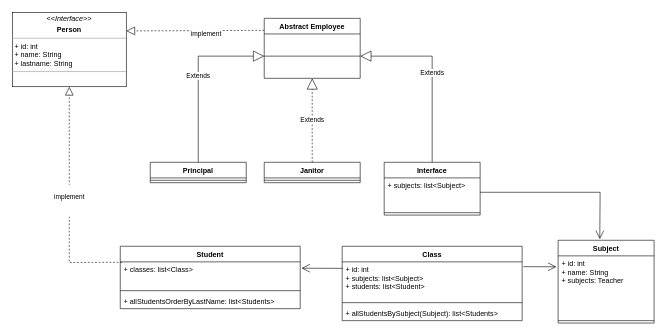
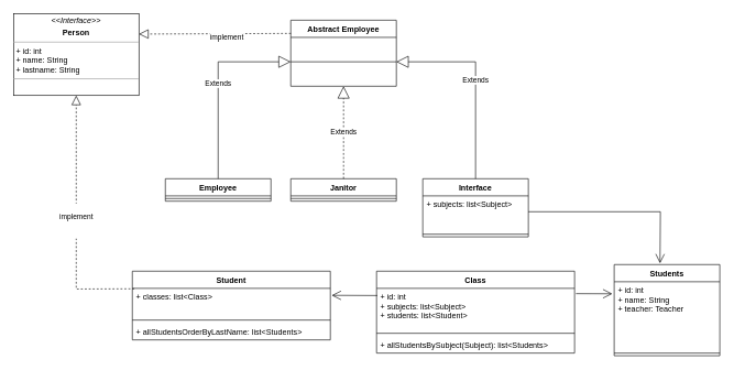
  <mxCell id="0" />
  <mxCell id="1" parent="0" />
  <mxCell id="2" value="Abstract Employee" style="swimlane;fontStyle=1;align=center;verticalAlign=top;childLayout=stackLayout;horizontal=1;startSize=26;horizontalStack=0;resizeParent=1;resizeParentMax=0;resizeLast=0;collapsible=1;marginBottom=0;" vertex="1" parent="1"><mxGeometry x="440" y="30" width="160" height="100" as="geometry" /></mxCell>
  <mxCell id="3" value="" style="line;strokeWidth=1;fillColor=none;align=left;verticalAlign=middle;spacingTop=-1;spacingLeft=3;spacingRight=3;rotatable=0;labelPosition=right;points=[];portConstraint=eastwest;" vertex="1" parent="2"><mxGeometry y="26" width="160" height="74" as="geometry" /></mxCell>
- <mxCell id="4" value="Principal" style="swimlane;fontStyle=1;align=center;verticalAlign=top;childLayout=stackLayout;horizontal=1;startSize=26;horizontalStack=0;resizeParent=1;resizeParentMax=0;resizeLast=0;collapsible=1;marginBottom=0;" vertex="1" parent="1"><mxGeometry x="250" y="270" width="160" height="34" as="geometry" /></mxCell>
+ <mxCell id="4" value="Employee" style="swimlane;fontStyle=1;align=center;verticalAlign=top;childLayout=stackLayout;horizontal=1;startSize=26;horizontalStack=0;resizeParent=1;resizeParentMax=0;resizeLast=0;collapsible=1;marginBottom=0;" vertex="1" parent="1"><mxGeometry x="250" y="270" width="160" height="34" as="geometry" /></mxCell>
  <mxCell id="5" value="" style="line;strokeWidth=1;fillColor=none;align=left;verticalAlign=middle;spacingTop=-1;spacingLeft=3;spacingRight=3;rotatable=0;labelPosition=right;points=[];portConstraint=eastwest;" vertex="1" parent="4"><mxGeometry y="26" width="160" height="8" as="geometry" /></mxCell>
  <mxCell id="6" value="Janitor" style="swimlane;fontStyle=1;align=center;verticalAlign=top;childLayout=stackLayout;horizontal=1;startSize=26;horizontalStack=0;resizeParent=1;resizeParentMax=0;resizeLast=0;collapsible=1;marginBottom=0;" vertex="1" parent="1"><mxGeometry x="440" y="270" width="160" height="34" as="geometry" /></mxCell>
  <mxCell id="7" value="" style="line;strokeWidth=1;fillColor=none;align=left;verticalAlign=middle;spacingTop=-1;spacingLeft=3;spacingRight=3;rotatable=0;labelPosition=right;points=[];portConstraint=eastwest;" vertex="1" parent="6"><mxGeometry y="26" width="160" height="8" as="geometry" /></mxCell>
  <mxCell id="8" value="Interface" style="swimlane;fontStyle=1;align=center;verticalAlign=top;childLayout=stackLayout;horizontal=1;startSize=26;horizontalStack=0;resizeParent=1;resizeParentMax=0;resizeLast=0;collapsible=1;marginBottom=0;" vertex="1" parent="1"><mxGeometry x="640" y="270" width="160" height="88" as="geometry" /></mxCell>
  <mxCell id="9" value="+ subjects: list&lt;Subject&gt;" style="text;strokeColor=none;fillColor=none;align=left;verticalAlign=top;spacingLeft=4;spacingRight=4;overflow=hidden;rotatable=0;points=[[0,0.5],[1,0.5]];portConstraint=eastwest;" vertex="1" parent="8"><mxGeometry y="26" width="160" height="54" as="geometry" /></mxCell>
  <mxCell id="10" value="" style="line;strokeWidth=1;fillColor=none;align=left;verticalAlign=middle;spacingTop=-1;spacingLeft=3;spacingRight=3;rotatable=0;labelPosition=right;points=[];portConstraint=eastwest;" vertex="1" parent="8"><mxGeometry y="80" width="160" height="8" as="geometry" /></mxCell>
  <mxCell id="11" value="Student" style="swimlane;fontStyle=1;align=center;verticalAlign=top;childLayout=stackLayout;horizontal=1;startSize=26;horizontalStack=0;resizeParent=1;resizeParentMax=0;resizeLast=0;collapsible=1;marginBottom=0;" vertex="1" parent="1"><mxGeometry x="200" y="410" width="300" height="104" as="geometry" /></mxCell>
  <mxCell id="12" value="+ classes: list&lt;Class&gt;" style="text;strokeColor=none;fillColor=none;align=left;verticalAlign=top;spacingLeft=4;spacingRight=4;overflow=hidden;rotatable=0;points=[[0,0.5],[1,0.5]];portConstraint=eastwest;" vertex="1" parent="11"><mxGeometry y="26" width="300" height="44" as="geometry" /></mxCell>
  <mxCell id="13" value="" style="line;strokeWidth=1;fillColor=none;align=left;verticalAlign=middle;spacingTop=-1;spacingLeft=3;spacingRight=3;rotatable=0;labelPosition=right;points=[];portConstraint=eastwest;" vertex="1" parent="11"><mxGeometry y="70" width="300" height="8" as="geometry" /></mxCell>
  <mxCell id="14" value="+ allStudentsOrderByLastName: list&lt;Students&gt;" style="text;strokeColor=none;fillColor=none;align=left;verticalAlign=top;spacingLeft=4;spacingRight=4;overflow=hidden;rotatable=0;points=[[0,0.5],[1,0.5]];portConstraint=eastwest;" vertex="1" parent="11"><mxGeometry y="78" width="300" height="26" as="geometry" /></mxCell>
- <mxCell id="15" value="Subject" style="swimlane;fontStyle=1;align=center;verticalAlign=top;childLayout=stackLayout;horizontal=1;startSize=26;horizontalStack=0;resizeParent=1;resizeParentMax=0;resizeLast=0;collapsible=1;marginBottom=0;" vertex="1" parent="1"><mxGeometry x="930" y="400" width="160" height="138" as="geometry" /></mxCell>
- <mxCell id="16" value="+ id: int&#10;+ name: String&#10;+ subjects: Teacher" style="text;strokeColor=none;fillColor=none;align=left;verticalAlign=top;spacingLeft=4;spacingRight=4;overflow=hidden;rotatable=0;points=[[0,0.5],[1,0.5]];portConstraint=eastwest;" vertex="1" parent="15"><mxGeometry y="26" width="160" height="104" as="geometry" /></mxCell>
+ <mxCell id="15" value="Students" style="swimlane;fontStyle=1;align=center;verticalAlign=top;childLayout=stackLayout;horizontal=1;startSize=26;horizontalStack=0;resizeParent=1;resizeParentMax=0;resizeLast=0;collapsible=1;marginBottom=0;" vertex="1" parent="1"><mxGeometry x="930" y="400" width="160" height="138" as="geometry" /></mxCell>
+ <mxCell id="16" value="+ id: int&#10;+ name: String&#10;+ teacher: Teacher" style="text;strokeColor=none;fillColor=none;align=left;verticalAlign=top;spacingLeft=4;spacingRight=4;overflow=hidden;rotatable=0;points=[[0,0.5],[1,0.5]];portConstraint=eastwest;" vertex="1" parent="15"><mxGeometry y="26" width="160" height="104" as="geometry" /></mxCell>
  <mxCell id="17" value="" style="line;strokeWidth=1;fillColor=none;align=left;verticalAlign=middle;spacingTop=-1;spacingLeft=3;spacingRight=3;rotatable=0;labelPosition=right;points=[];portConstraint=eastwest;" vertex="1" parent="15"><mxGeometry y="130" width="160" height="8" as="geometry" /></mxCell>
  <mxCell id="18" value="Class" style="swimlane;fontStyle=1;align=center;verticalAlign=top;childLayout=stackLayout;horizontal=1;startSize=26;horizontalStack=0;resizeParent=1;resizeParentMax=0;resizeLast=0;collapsible=1;marginBottom=0;" vertex="1" parent="1"><mxGeometry x="570" y="410" width="300" height="124" as="geometry" /></mxCell>
  <mxCell id="19" value="+ id: int&#10;+ subjects: list&lt;Subject&gt;&#10;+ students: list&lt;Student&gt;&#10;" style="text;strokeColor=none;fillColor=none;align=left;verticalAlign=top;spacingLeft=4;spacingRight=4;overflow=hidden;rotatable=0;points=[[0,0.5],[1,0.5]];portConstraint=eastwest;" vertex="1" parent="18"><mxGeometry y="26" width="300" height="64" as="geometry" /></mxCell>
  <mxCell id="20" value="" style="line;strokeWidth=1;fillColor=none;align=left;verticalAlign=middle;spacingTop=-1;spacingLeft=3;spacingRight=3;rotatable=0;labelPosition=right;points=[];portConstraint=eastwest;" vertex="1" parent="18"><mxGeometry y="90" width="300" height="8" as="geometry" /></mxCell>
  <mxCell id="21" value="+ allStudentsBySubject(Subject): list&lt;Students&gt;" style="text;strokeColor=none;fillColor=none;align=left;verticalAlign=top;spacingLeft=4;spacingRight=4;overflow=hidden;rotatable=0;points=[[0,0.5],[1,0.5]];portConstraint=eastwest;" vertex="1" parent="18"><mxGeometry y="98" width="300" height="26" as="geometry" /></mxCell>
  <mxCell id="22" value="Extends" style="endArrow=block;endSize=16;endFill=0;html=1;rounded=0;entryX=0;entryY=0.5;entryDx=0;entryDy=0;exitX=0.5;exitY=0;exitDx=0;exitDy=0;" edge="1" parent="1" source="4"><mxGeometry width="160" relative="1" as="geometry"><mxPoint x="290" y="130" as="sourcePoint" /><mxPoint x="440" y="93" as="targetPoint" /><Array as="points"><mxPoint x="330" y="93" /></Array></mxGeometry></mxCell>
  <mxCell id="23" value="Extends" style="endArrow=block;endSize=16;endFill=0;html=1;rounded=0;entryX=1;entryY=0.5;entryDx=0;entryDy=0;exitX=0.5;exitY=0;exitDx=0;exitDy=0;" edge="1" parent="1" source="8"><mxGeometry width="160" relative="1" as="geometry"><mxPoint x="350" y="200" as="sourcePoint" /><mxPoint x="600" y="93" as="targetPoint" /><Array as="points"><mxPoint x="720" y="93" /></Array></mxGeometry></mxCell>
  <mxCell id="24" value="Extends" style="endArrow=block;endSize=16;endFill=0;html=1;rounded=0;entryX=0.5;entryY=1;entryDx=0;entryDy=0;exitX=0.5;exitY=0;exitDx=0;exitDy=0;dashed=1;" edge="1" parent="1" source="6" target="2"><mxGeometry width="160" relative="1" as="geometry"><mxPoint x="730" y="240" as="sourcePoint" /><mxPoint x="517.6" y="166.002" as="targetPoint" /><Array as="points" /></mxGeometry></mxCell>
  <mxCell id="25" value="" style="endArrow=open;endFill=1;endSize=12;html=1;rounded=0;entryX=0.434;entryY=-0.014;entryDx=0;entryDy=0;entryPerimeter=0;" edge="1" parent="1" target="15"><mxGeometry width="160" relative="1" as="geometry"><mxPoint x="800" y="320" as="sourcePoint" /><mxPoint x="960" y="320" as="targetPoint" /><Array as="points"><mxPoint x="1000" y="320" /></Array></mxGeometry></mxCell>
  <mxCell id="26" value="" style="endArrow=open;endFill=1;endSize=12;html=1;rounded=0;entryX=-0.018;entryY=0.175;entryDx=0;entryDy=0;entryPerimeter=0;exitX=1.007;exitY=0.125;exitDx=0;exitDy=0;exitPerimeter=0;" edge="1" parent="1" source="19" target="16"><mxGeometry width="160" relative="1" as="geometry"><mxPoint x="810" y="330" as="sourcePoint" /><mxPoint x="919.44" y="447.704" as="targetPoint" /><Array as="points" /></mxGeometry></mxCell>
  <mxCell id="27" value="" style="endArrow=open;endFill=1;endSize=12;html=1;rounded=0;entryX=1.007;entryY=0.24;entryDx=0;entryDy=0;exitX=0.004;exitY=0.169;exitDx=0;exitDy=0;exitPerimeter=0;entryPerimeter=0;" edge="1" parent="1" source="19" target="12"><mxGeometry width="160" relative="1" as="geometry"><mxPoint x="731.12" y="487.75" as="sourcePoint" /><mxPoint x="847.6" y="486.608" as="targetPoint" /><Array as="points" /></mxGeometry></mxCell>
  <mxCell id="28" value="&lt;p style=&quot;margin: 0px ; margin-top: 4px ; text-align: center&quot;&gt;&lt;i&gt;&amp;lt;&amp;lt;Interface&amp;gt;&amp;gt;&lt;/i&gt;&lt;b&gt;&lt;br&gt;&lt;/b&gt;&lt;/p&gt;&lt;p style=&quot;margin: 0px ; margin-top: 4px ; text-align: center&quot;&gt;&lt;b&gt;Person&lt;/b&gt;&lt;br&gt;&lt;/p&gt;&lt;hr size=&quot;1&quot;&gt;&lt;p style=&quot;margin: 0px ; margin-left: 4px&quot;&gt;+ id: int&lt;br&gt;+ name: String&lt;br&gt;+ lastname: String&lt;/p&gt;&lt;hr size=&quot;1&quot;&gt;&lt;p style=&quot;margin: 0px ; margin-left: 4px&quot;&gt;&lt;br&gt;&lt;/p&gt;" style="verticalAlign=top;align=left;overflow=fill;fontSize=12;fontFamily=Helvetica;html=1;" vertex="1" parent="1"><mxGeometry x="20" y="20" width="190" height="124" as="geometry" /></mxCell>
  <mxCell id="29" value="" style="endArrow=block;dashed=1;endFill=0;endSize=12;html=1;rounded=0;entryX=1;entryY=0.25;entryDx=0;entryDy=0;exitX=0.001;exitY=-0.081;exitDx=0;exitDy=0;exitPerimeter=0;" edge="1" parent="1" target="28"><mxGeometry width="160" relative="1" as="geometry"><mxPoint x="440.16" y="50.006" as="sourcePoint" /><mxPoint x="690" y="300" as="targetPoint" /></mxGeometry></mxCell>
  <mxCell id="30" value="implement" style="edgeLabel;html=1;align=center;verticalAlign=middle;resizable=0;points=[];" vertex="1" connectable="0" parent="29"><mxGeometry x="-0.145" y="5" relative="1" as="geometry"><mxPoint as="offset" /></mxGeometry></mxCell>
  <mxCell id="31" value="&#10;implement&#10;&#10;" style="endArrow=block;dashed=1;endFill=0;endSize=12;html=1;rounded=0;entryX=0.5;entryY=1;entryDx=0;entryDy=0;exitX=0.01;exitY=0.015;exitDx=0;exitDy=0;exitPerimeter=0;" edge="1" parent="1" source="12" target="28"><mxGeometry width="160" relative="1" as="geometry"><mxPoint x="450.16" y="60.006" as="sourcePoint" /><mxPoint x="220" y="61" as="targetPoint" /><Array as="points"><mxPoint x="115" y="437" /></Array></mxGeometry></mxCell>
